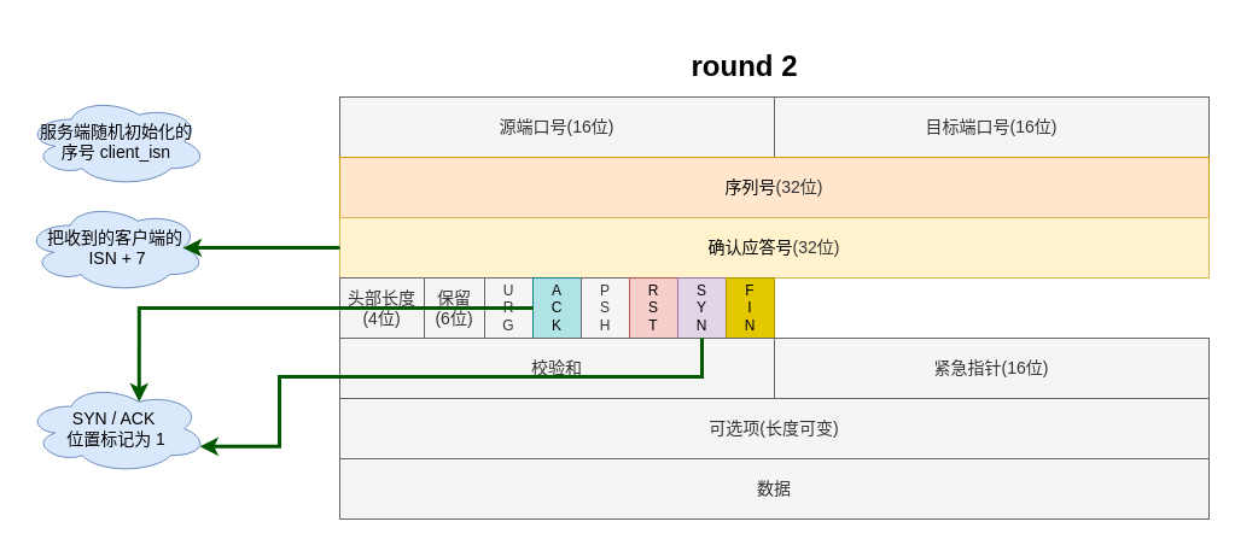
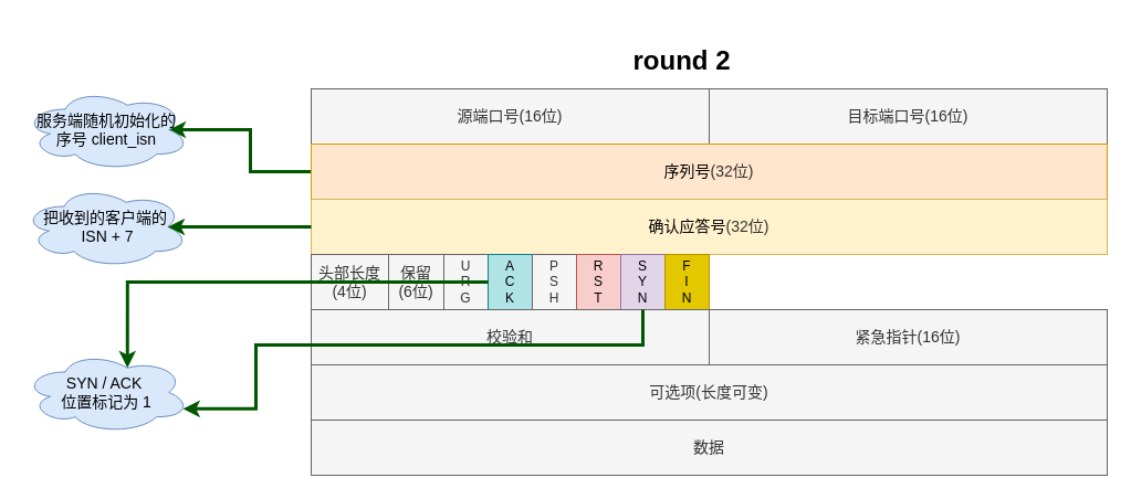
  <mxCell id="0" />
  <mxCell id="1" parent="0" />
  <mxCell id="2" value="源端口号(16位)" style="rounded=0;whiteSpace=wrap;html=1;fontSize=14;fillColor=#f5f5f5;strokeColor=#666666;fontColor=#333333;" parent="1" vertex="1"><mxGeometry x="281" y="80" width="360" height="50" as="geometry" /></mxCell>
  <mxCell id="3" value="目标端口号(16位)" style="rounded=0;whiteSpace=wrap;html=1;fontSize=14;fillColor=#f5f5f5;strokeColor=#666666;fontColor=#333333;" parent="1" vertex="1"><mxGeometry x="641" y="80" width="360" height="50" as="geometry" /></mxCell>
+ <mxCell id="4" value="" style="edgeStyle=orthogonalEdgeStyle;rounded=0;orthogonalLoop=1;jettySize=auto;html=1;entryX=0.875;entryY=0.5;entryDx=0;entryDy=0;entryPerimeter=0;fillColor=#008a00;strokeColor=#005700;strokeWidth=3;" parent="1" source="5" target="20" edge="1"><mxGeometry relative="1" as="geometry"><mxPoint x="162" y="155" as="targetPoint" /></mxGeometry></mxCell>
  <mxCell id="5" value="序列号&lt;span style=&quot;color: rgb(51, 51, 51);&quot;&gt;(32位)&lt;/span&gt;" style="rounded=0;whiteSpace=wrap;html=1;fontSize=14;fillColor=#ffe6cc;strokeColor=#d79b00;" parent="1" vertex="1"><mxGeometry x="281" y="130" width="720" height="50" as="geometry" /></mxCell>
  <mxCell id="6" value="确认应答号&lt;span style=&quot;color: rgb(51, 51, 51);&quot;&gt;(32位)&lt;/span&gt;" style="rounded=0;whiteSpace=wrap;html=1;fontSize=14;fillColor=#fff2cc;strokeColor=#d6b656;" parent="1" vertex="1"><mxGeometry x="281" y="180" width="720" height="50" as="geometry" /></mxCell>
  <mxCell id="7" value="头部长度(4位)" style="rounded=0;whiteSpace=wrap;html=1;fontSize=14;fillColor=#f5f5f5;strokeColor=#666666;fontColor=#333333;" parent="1" vertex="1"><mxGeometry x="281" y="230" width="70" height="50" as="geometry" /></mxCell>
  <mxCell id="8" value="保留&lt;div&gt;(6位)&lt;/div&gt;" style="rounded=0;whiteSpace=wrap;html=1;fontSize=14;fillColor=#f5f5f5;strokeColor=#666666;fontColor=#333333;" parent="1" vertex="1"><mxGeometry x="351" y="230" width="50" height="50" as="geometry" /></mxCell>
  <mxCell id="9" value="U&lt;div style=&quot;font-size: 12px;&quot;&gt;R&lt;/div&gt;&lt;div style=&quot;font-size: 12px;&quot;&gt;G&lt;/div&gt;" style="rounded=0;whiteSpace=wrap;html=1;fontSize=12;fillColor=#f5f5f5;strokeColor=#666666;fontColor=#333333;verticalAlign=middle;" parent="1" vertex="1"><mxGeometry x="401" y="230" width="40" height="50" as="geometry" /></mxCell>
  <mxCell id="10" value="A&lt;div style=&quot;font-size: 12px;&quot;&gt;C&lt;/div&gt;&lt;div style=&quot;font-size: 12px;&quot;&gt;K&lt;/div&gt;" style="rounded=0;whiteSpace=wrap;html=1;fontSize=12;fillColor=#b0e3e6;strokeColor=#0e8088;verticalAlign=middle;" parent="1" vertex="1"><mxGeometry x="441" y="230" width="40" height="50" as="geometry" /></mxCell>
  <mxCell id="11" value="P&lt;div style=&quot;font-size: 12px;&quot;&gt;S&lt;/div&gt;&lt;div style=&quot;font-size: 12px;&quot;&gt;H&lt;/div&gt;" style="rounded=0;whiteSpace=wrap;html=1;fontSize=12;fillColor=#f5f5f5;strokeColor=#666666;fontColor=#333333;verticalAlign=middle;" parent="1" vertex="1"><mxGeometry x="481" y="230" width="40" height="50" as="geometry" /></mxCell>
  <mxCell id="12" value="R&lt;div style=&quot;font-size: 12px;&quot;&gt;S&lt;/div&gt;&lt;div style=&quot;font-size: 12px;&quot;&gt;T&lt;/div&gt;" style="rounded=0;whiteSpace=wrap;html=1;fontSize=12;fillColor=#f8cecc;strokeColor=#b85450;verticalAlign=middle;" parent="1" vertex="1"><mxGeometry x="521" y="230" width="40" height="50" as="geometry" /></mxCell>
  <mxCell id="13" value="S&lt;div style=&quot;font-size: 12px;&quot;&gt;Y&lt;/div&gt;&lt;div style=&quot;font-size: 12px;&quot;&gt;N&lt;/div&gt;" style="rounded=0;whiteSpace=wrap;html=1;fontSize=12;fillColor=#e1d5e7;strokeColor=#9673a6;verticalAlign=middle;" parent="1" vertex="1"><mxGeometry x="561" y="230" width="40" height="50" as="geometry" /></mxCell>
  <mxCell id="14" value="F&lt;div style=&quot;font-size: 12px;&quot;&gt;I&lt;/div&gt;&lt;div style=&quot;font-size: 12px;&quot;&gt;N&lt;/div&gt;" style="rounded=0;whiteSpace=wrap;html=1;fontSize=12;fillColor=#e3c800;strokeColor=#B09500;fontColor=#000000;verticalAlign=middle;" parent="1" vertex="1"><mxGeometry x="601" y="230" width="40" height="50" as="geometry" /></mxCell>
  <mxCell id="15" value="可选项(长度可变)" style="rounded=0;whiteSpace=wrap;html=1;fontSize=14;fillColor=#f5f5f5;fontColor=#333333;strokeColor=#666666;" parent="1" vertex="1"><mxGeometry x="281" y="330" width="720" height="50" as="geometry" /></mxCell>
  <mxCell id="16" value="数据" style="rounded=0;whiteSpace=wrap;html=1;fontSize=14;fillColor=#f5f5f5;fontColor=#333333;strokeColor=#666666;" parent="1" vertex="1"><mxGeometry x="281" y="380" width="720" height="50" as="geometry" /></mxCell>
  <mxCell id="17" value="校验和" style="rounded=0;whiteSpace=wrap;html=1;fontSize=14;fillColor=#f5f5f5;fontColor=#333333;strokeColor=#666666;" parent="1" vertex="1"><mxGeometry x="281" y="280" width="360" height="50" as="geometry" /></mxCell>
  <mxCell id="18" value="紧急指针(16位)" style="rounded=0;whiteSpace=wrap;html=1;fontSize=14;fillColor=#f5f5f5;fontColor=#333333;strokeColor=#666666;" parent="1" vertex="1"><mxGeometry x="641" y="280" width="360" height="50" as="geometry" /></mxCell>
  <mxCell id="19" style="edgeStyle=orthogonalEdgeStyle;rounded=0;orthogonalLoop=1;jettySize=auto;html=1;entryX=0.96;entryY=0.7;entryDx=0;entryDy=0;entryPerimeter=0;exitX=0.5;exitY=1;exitDx=0;exitDy=0;fillColor=#008a00;strokeColor=#005700;strokeWidth=3;" parent="1" source="13" target="23" edge="1"><mxGeometry relative="1" as="geometry"><mxPoint x="581" y="291" as="sourcePoint" /><mxPoint x="113.5" y="279.3" as="targetPoint" /><Array as="points"><mxPoint x="581" y="312" /><mxPoint x="231" y="312" /><mxPoint x="231" y="370" /></Array></mxGeometry></mxCell>
  <mxCell id="20" value="服务端随机初始化的&lt;div&gt;序号 client_isn&lt;/div&gt;" style="ellipse;shape=cloud;whiteSpace=wrap;html=1;fontSize=14;fillColor=#dae8fc;strokeColor=#6c8ebf;rounded=0;" parent="1" vertex="1"><mxGeometry x="21" y="80" width="150" height="74" as="geometry" /></mxCell>
  <mxCell id="21" value="把收到的客户端的&lt;div&gt;&amp;nbsp;ISN + 7&lt;/div&gt;" style="ellipse;shape=cloud;whiteSpace=wrap;html=1;fontSize=14;fillColor=#dae8fc;strokeColor=#6c8ebf;rounded=0;" parent="1" vertex="1"><mxGeometry x="20" y="168" width="150" height="74" as="geometry" /></mxCell>
  <mxCell id="22" style="edgeStyle=orthogonalEdgeStyle;rounded=0;orthogonalLoop=1;jettySize=auto;html=1;entryX=0.875;entryY=0.5;entryDx=0;entryDy=0;entryPerimeter=0;fillColor=#008a00;strokeColor=#005700;strokeWidth=3;" parent="1" source="6" target="21" edge="1"><mxGeometry relative="1" as="geometry" /></mxCell>
  <mxCell id="23" value="SYN / ACK&amp;nbsp;&lt;div&gt;位置标记&lt;span style=&quot;background-color: initial;&quot;&gt;为 1&lt;/span&gt;&lt;/div&gt;" style="ellipse;shape=cloud;whiteSpace=wrap;html=1;fontSize=14;fillColor=#dae8fc;strokeColor=#6c8ebf;rounded=0;" parent="1" vertex="1"><mxGeometry x="21" y="318" width="150" height="74" as="geometry" /></mxCell>
  <mxCell id="24" style="edgeStyle=orthogonalEdgeStyle;rounded=0;orthogonalLoop=1;jettySize=auto;html=1;entryX=0.625;entryY=0.2;entryDx=0;entryDy=0;entryPerimeter=0;fillColor=#008a00;strokeColor=#005700;strokeWidth=3;" parent="1" source="10" target="23" edge="1"><mxGeometry relative="1" as="geometry" /></mxCell>
  <mxCell id="25" value="&lt;h1&gt;round 2&lt;/h1&gt;" style="text;html=1;align=center;verticalAlign=middle;resizable=0;points=[];autosize=1;strokeColor=none;fillColor=none;" parent="1" vertex="1"><mxGeometry x="561" y="20" width="110" height="70" as="geometry" /></mxCell>
